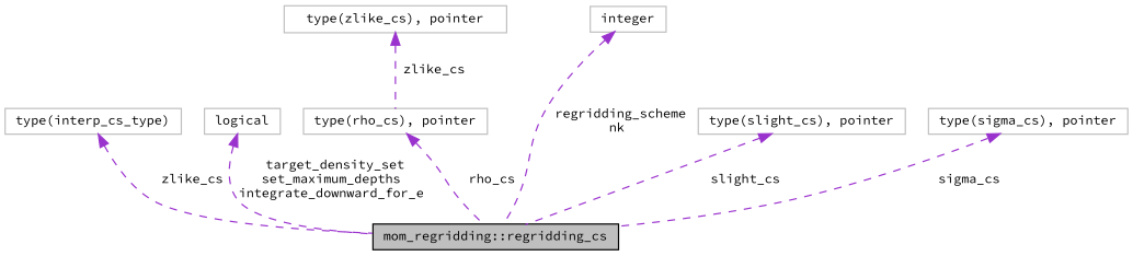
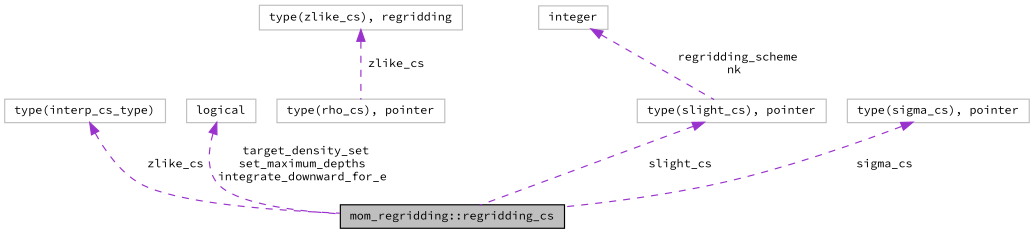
  digraph {
    fontname="Source Code Pro"
    rankdir=TB
    node [color=grey75 fillcolor=white fontname="Source Code Pro" fontsize=10 shape=record style=filled]
    edge [color=darkorchid3 dir=back fontname="Source Code Pro" fontsize=10 labelfontname=Helvetica labelfontsize=10 style=dashed]
    n1 [color=black fillcolor=grey75 fontcolor=black height=0.2 label="mom_regridding::regridding_cs" width=0.4]
    n2 [height=0.2 label="type(interp_cs_type)" width=0.4]
    n3 [height=0.2 label=logical width=0.4]
-   n4 [height=0.2 label="type(zlike_cs), pointer" width=0.4]
+   n4 [height=0.2 label="type(zlike_cs), regridding" width=0.4]
    n5 [height=0.2 label="type(rho_cs), pointer" width=0.4]
    n6 [height=0.2 label="type(slight_cs), pointer" width=0.4]
    n7 [height=0.2 label=integer width=0.4]
    n8 [height=0.2 label="type(sigma_cs), pointer" width=0.4]
    n2 -> n1 [label=" zlike_cs"]
    n3 -> n1 [label=" target_density_set\nset_maximum_depths\nintegrate_downward_for_e"]
    n4 -> n5 [label=" zlike_cs"]
-   n5 -> n1 [label=" rho_cs"]
    n6 -> n1 [label=" slight_cs"]
-   n7 -> n1 [label=" regridding_scheme\nnk"]
+   n7 -> n6 [label=" regridding_scheme\nnk"]
    n8 -> n1 [label=" sigma_cs"]
  }
